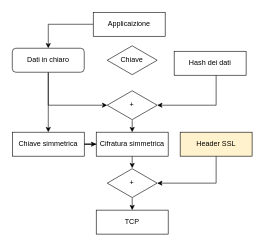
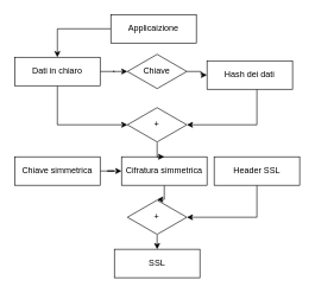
  <mxCell id="0" />
  <mxCell id="1" parent="0" />
- <mxCell id="2" style="edgeStyle=orthogonalEdgeStyle;rounded=0;orthogonalLoop=1;jettySize=auto;html=1;" edge="1" parent="1" source="4" target="12"><mxGeometry relative="1" as="geometry" /></mxCell>
+ <mxCell id="2" style="edgeStyle=orthogonalEdgeStyle;rounded=0;orthogonalLoop=1;jettySize=auto;html=1;" edge="1" parent="1" source="4" target="8"><mxGeometry relative="1" as="geometry" /></mxCell>
  <mxCell id="3" style="edgeStyle=orthogonalEdgeStyle;rounded=0;orthogonalLoop=1;jettySize=auto;html=1;" edge="1" parent="1" source="4" target="14"><mxGeometry relative="1" as="geometry"><Array as="points"><mxPoint x="80" y="175" /></Array></mxGeometry></mxCell>
- <mxCell id="4" value="Dati in chiaro" style="whiteSpace=wrap;html=1;rounded=1;" vertex="1" parent="1"><mxGeometry x="20" y="80" width="120" height="40" as="geometry" /></mxCell>
+ <mxCell id="4" value="Dati in chiaro" style="rounded=0;whiteSpace=wrap;html=1;" vertex="1" parent="1"><mxGeometry x="20" y="80" width="120" height="40" as="geometry" /></mxCell>
  <mxCell id="5" style="edgeStyle=orthogonalEdgeStyle;rounded=0;orthogonalLoop=1;jettySize=auto;html=1;" edge="1" parent="1" source="6" target="14"><mxGeometry relative="1" as="geometry"><Array as="points"><mxPoint x="360" y="175" /></Array></mxGeometry></mxCell>
  <mxCell id="6" value="Hash dei dati" style="rounded=0;whiteSpace=wrap;html=1;" vertex="1" parent="1"><mxGeometry x="290" y="85" width="120" height="40" as="geometry" /></mxCell>
+ <mxCell id="7" style="edgeStyle=orthogonalEdgeStyle;rounded=0;orthogonalLoop=1;jettySize=auto;html=1;" edge="1" parent="1" source="8" target="6"><mxGeometry relative="1" as="geometry" /></mxCell>
  <mxCell id="8" value="Chiave" style="html=1;whiteSpace=wrap;aspect=fixed;shape=isoRectangle;" vertex="1" parent="1"><mxGeometry x="178.34" y="75" width="83.33" height="50" as="geometry" /></mxCell>
  <mxCell id="9" style="edgeStyle=orthogonalEdgeStyle;rounded=0;orthogonalLoop=1;jettySize=auto;html=1;" edge="1" parent="1" source="10" target="18"><mxGeometry relative="1" as="geometry" /></mxCell>
- <mxCell id="10" value="Cifratura simmetrica" style="rounded=0;whiteSpace=wrap;html=1;" vertex="1" parent="1"><mxGeometry x="160" y="220" width="120" height="40" as="geometry" /></mxCell>
+ <mxCell id="10" value="Cifratura simmetrica" style="rounded=0;whiteSpace=wrap;html=1;" vertex="1" parent="1"><mxGeometry x="170" y="220" width="120" height="40" as="geometry" /></mxCell>
  <mxCell id="11" style="edgeStyle=orthogonalEdgeStyle;rounded=0;orthogonalLoop=1;jettySize=auto;html=1;" edge="1" parent="1" source="12" target="10"><mxGeometry relative="1" as="geometry" /></mxCell>
  <mxCell id="12" value="Chiave simmetrica" style="rounded=0;whiteSpace=wrap;html=1;" vertex="1" parent="1"><mxGeometry x="20" y="220" width="120" height="40" as="geometry" /></mxCell>
  <mxCell id="13" style="edgeStyle=orthogonalEdgeStyle;rounded=0;orthogonalLoop=1;jettySize=auto;html=1;" edge="1" parent="1" source="14" target="10"><mxGeometry relative="1" as="geometry" /></mxCell>
  <mxCell id="14" value="+" style="html=1;whiteSpace=wrap;aspect=fixed;shape=isoRectangle;" vertex="1" parent="1"><mxGeometry x="178.34" y="150" width="83.33" height="50" as="geometry" /></mxCell>
  <mxCell id="15" style="edgeStyle=orthogonalEdgeStyle;rounded=0;orthogonalLoop=1;jettySize=auto;html=1;" edge="1" parent="1" source="16" target="18"><mxGeometry relative="1" as="geometry"><Array as="points"><mxPoint x="360" y="305" /></Array></mxGeometry></mxCell>
- <mxCell id="16" value="Header SSL" style="rounded=0;whiteSpace=wrap;html=1;fillColor=#fff2cc;" vertex="1" parent="1"><mxGeometry x="300" y="220" width="120" height="40" as="geometry" /></mxCell>
+ <mxCell id="16" value="Header SSL" style="rounded=0;whiteSpace=wrap;html=1;" vertex="1" parent="1"><mxGeometry x="300" y="220" width="120" height="40" as="geometry" /></mxCell>
  <mxCell id="17" style="edgeStyle=orthogonalEdgeStyle;rounded=0;orthogonalLoop=1;jettySize=auto;html=1;" edge="1" parent="1" source="18" target="19"><mxGeometry relative="1" as="geometry" /></mxCell>
  <mxCell id="18" value="+" style="html=1;whiteSpace=wrap;aspect=fixed;shape=isoRectangle;" vertex="1" parent="1"><mxGeometry x="178.34" y="280" width="83.33" height="50" as="geometry" /></mxCell>
- <mxCell id="19" value="TCP" style="rounded=0;whiteSpace=wrap;html=1;" vertex="1" parent="1"><mxGeometry x="160" y="350" width="120" height="40" as="geometry" /></mxCell>
+ <mxCell id="19" value="SSL" style="rounded=0;whiteSpace=wrap;html=1;" vertex="1" parent="1"><mxGeometry x="160" y="350" width="120" height="40" as="geometry" /></mxCell>
  <mxCell id="20" style="edgeStyle=orthogonalEdgeStyle;rounded=0;orthogonalLoop=1;jettySize=auto;html=1;" edge="1" parent="1" source="21" target="4"><mxGeometry relative="1" as="geometry" /></mxCell>
  <mxCell id="21" value="Applicaizione" style="rounded=0;whiteSpace=wrap;html=1;" vertex="1" parent="1"><mxGeometry x="155" y="20" width="120" height="40" as="geometry" /></mxCell>
